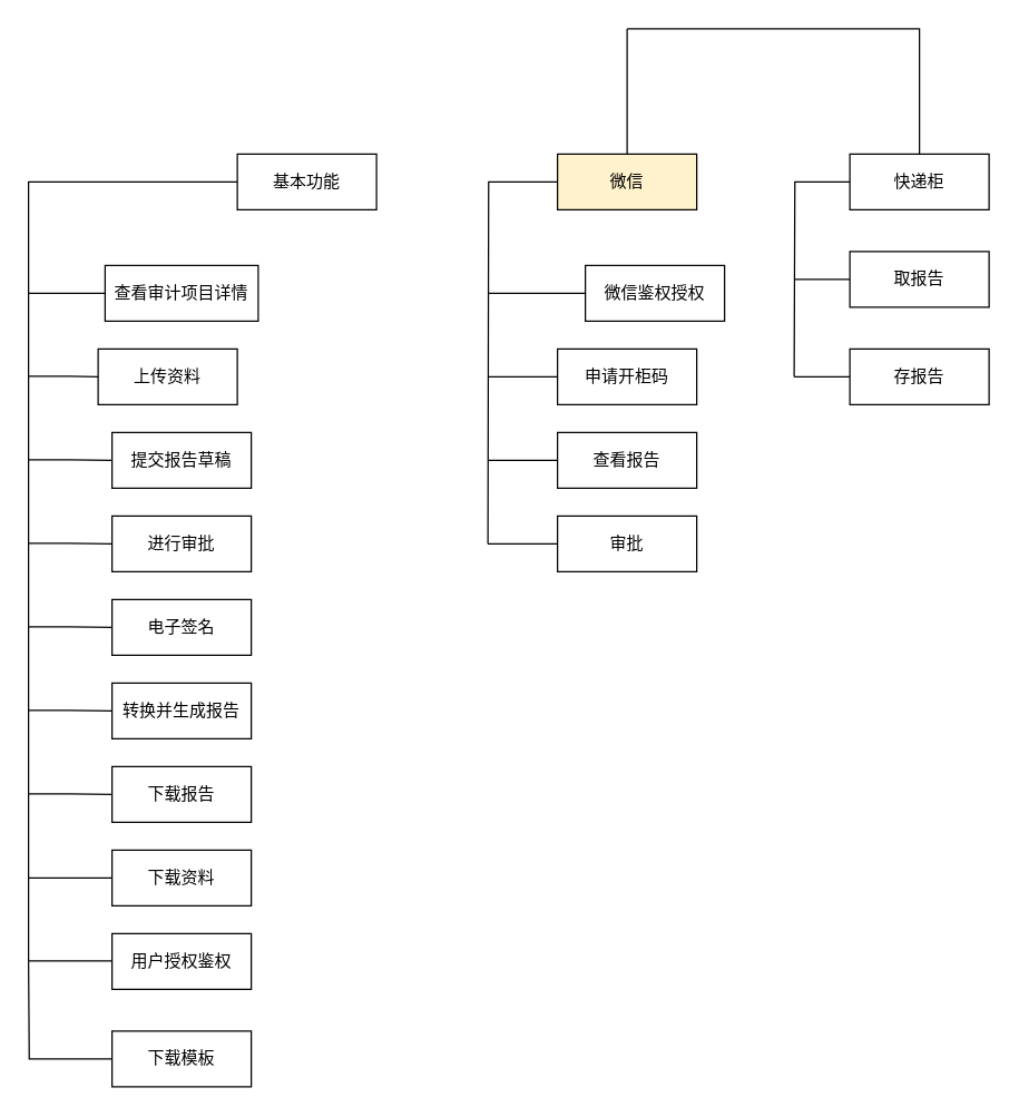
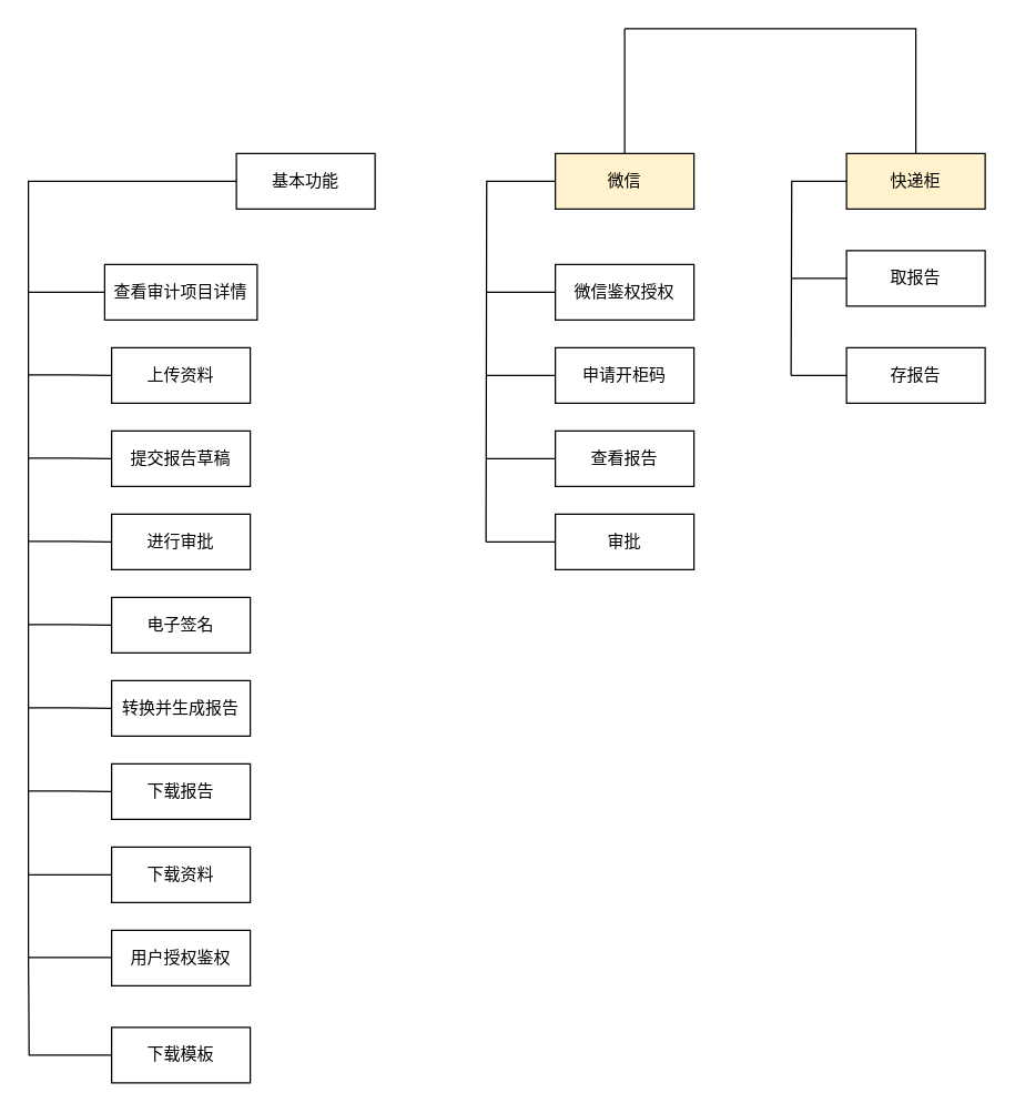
  <mxCell id="0" />
  <mxCell id="1" parent="0" />
  <mxCell id="2" value="提交报告草稿" style="rounded=0;whiteSpace=wrap;html=1;" vertex="1" parent="1"><mxGeometry x="80" y="310" width="100" height="40" as="geometry" /></mxCell>
  <mxCell id="3" style="edgeStyle=orthogonalEdgeStyle;rounded=0;orthogonalLoop=1;jettySize=auto;html=1;endArrow=none;endFill=0;" edge="1" parent="1" source="5"><mxGeometry relative="1" as="geometry"><mxPoint x="450" y="20" as="targetPoint" /></mxGeometry></mxCell>
  <mxCell id="4" style="edgeStyle=orthogonalEdgeStyle;rounded=0;orthogonalLoop=1;jettySize=auto;html=1;endArrow=none;endFill=0;" edge="1" parent="1" source="5"><mxGeometry relative="1" as="geometry"><mxPoint x="350" y="390" as="targetPoint" /></mxGeometry></mxCell>
  <mxCell id="5" value="微信" style="rounded=0;whiteSpace=wrap;html=1;fillColor=#fff2cc;" vertex="1" parent="1"><mxGeometry x="400" y="110" width="100" height="40" as="geometry" /></mxCell>
  <mxCell id="6" style="edgeStyle=orthogonalEdgeStyle;rounded=0;orthogonalLoop=1;jettySize=auto;html=1;entryX=0;entryY=0.5;entryDx=0;entryDy=0;endArrow=none;endFill=0;" edge="1" parent="1" source="7" target="15"><mxGeometry relative="1" as="geometry"><mxPoint x="10" y="640" as="targetPoint" /><Array as="points"><mxPoint x="20" y="130" /><mxPoint x="20" y="630" /></Array></mxGeometry></mxCell>
  <mxCell id="7" value="基本功能" style="rounded=0;whiteSpace=wrap;html=1;" vertex="1" parent="1"><mxGeometry x="170" y="110" width="100" height="40" as="geometry" /></mxCell>
- <mxCell id="8" value="上传资料" style="rounded=0;whiteSpace=wrap;html=1;" vertex="1" parent="1"><mxGeometry x="70" y="250" width="100" height="40" as="geometry" /></mxCell>
+ <mxCell id="8" value="上传资料" style="rounded=0;whiteSpace=wrap;html=1;" vertex="1" parent="1"><mxGeometry x="80" y="250" width="100" height="40" as="geometry" /></mxCell>
  <mxCell id="9" value="转换并生成报告" style="rounded=0;whiteSpace=wrap;html=1;" vertex="1" parent="1"><mxGeometry x="80" y="490" width="100" height="40" as="geometry" /></mxCell>
  <mxCell id="10" value="进行审批" style="rounded=0;whiteSpace=wrap;html=1;" vertex="1" parent="1"><mxGeometry x="80" y="370" width="100" height="40" as="geometry" /></mxCell>
  <mxCell id="11" value="查看审计项目详情" style="rounded=0;whiteSpace=wrap;html=1;" vertex="1" parent="1"><mxGeometry x="75" y="190" width="110" height="40" as="geometry" /></mxCell>
  <mxCell id="12" style="edgeStyle=orthogonalEdgeStyle;rounded=0;orthogonalLoop=1;jettySize=auto;html=1;endArrow=none;endFill=0;" edge="1" parent="1" source="14"><mxGeometry relative="1" as="geometry"><mxPoint x="450" y="20" as="targetPoint" /><Array as="points"><mxPoint x="660" y="20" /></Array></mxGeometry></mxCell>
  <mxCell id="13" style="edgeStyle=orthogonalEdgeStyle;rounded=0;orthogonalLoop=1;jettySize=auto;html=1;endArrow=none;endFill=0;" edge="1" parent="1" source="14"><mxGeometry relative="1" as="geometry"><mxPoint x="570" y="270" as="targetPoint" /></mxGeometry></mxCell>
- <mxCell id="14" value="快递柜" style="rounded=0;whiteSpace=wrap;html=1;" vertex="1" parent="1"><mxGeometry x="610" y="110" width="100" height="40" as="geometry" /></mxCell>
+ <mxCell id="14" value="快递柜" style="rounded=0;whiteSpace=wrap;html=1;fillColor=#fff2cc;" vertex="1" parent="1"><mxGeometry x="610" y="110" width="100" height="40" as="geometry" /></mxCell>
  <mxCell id="15" value="下载资料" style="rounded=0;whiteSpace=wrap;html=1;" vertex="1" parent="1"><mxGeometry x="80" y="610" width="100" height="40" as="geometry" /></mxCell>
  <mxCell id="16" value="下载报告" style="rounded=0;whiteSpace=wrap;html=1;" vertex="1" parent="1"><mxGeometry x="80" y="550" width="100" height="40" as="geometry" /></mxCell>
  <mxCell id="17" value="电子签名" style="rounded=0;whiteSpace=wrap;html=1;" vertex="1" parent="1"><mxGeometry x="80" y="430" width="100" height="40" as="geometry" /></mxCell>
  <mxCell id="18" value="" style="endArrow=none;html=1;entryX=0;entryY=0.5;entryDx=0;entryDy=0;endFill=0;" edge="1" parent="1" target="11"><mxGeometry width="50" height="50" relative="1" as="geometry"><mxPoint x="20" y="210" as="sourcePoint" /><mxPoint x="410" y="350" as="targetPoint" /></mxGeometry></mxCell>
  <mxCell id="19" value="" style="endArrow=none;html=1;entryX=0;entryY=0.5;entryDx=0;entryDy=0;endFill=0;" edge="1" parent="1" target="8"><mxGeometry width="50" height="50" relative="1" as="geometry"><mxPoint x="20" y="269.5" as="sourcePoint" /><mxPoint x="75" y="269.5" as="targetPoint" /><Array as="points"><mxPoint x="40" y="269.5" /></Array></mxGeometry></mxCell>
  <mxCell id="20" value="" style="endArrow=none;html=1;entryX=0;entryY=0.5;entryDx=0;entryDy=0;endFill=0;" edge="1" parent="1"><mxGeometry width="50" height="50" relative="1" as="geometry"><mxPoint x="20" y="449.5" as="sourcePoint" /><mxPoint x="80" y="450" as="targetPoint" /><Array as="points"><mxPoint x="40" y="449.5" /></Array></mxGeometry></mxCell>
  <mxCell id="21" value="" style="endArrow=none;html=1;entryX=0;entryY=0.5;entryDx=0;entryDy=0;endFill=0;" edge="1" parent="1"><mxGeometry width="50" height="50" relative="1" as="geometry"><mxPoint x="20" y="509.5" as="sourcePoint" /><mxPoint x="80" y="510" as="targetPoint" /><Array as="points"><mxPoint x="40" y="509.5" /></Array></mxGeometry></mxCell>
  <mxCell id="22" value="" style="endArrow=none;html=1;entryX=0;entryY=0.5;entryDx=0;entryDy=0;endFill=0;" edge="1" parent="1"><mxGeometry width="50" height="50" relative="1" as="geometry"><mxPoint x="20" y="389.5" as="sourcePoint" /><mxPoint x="80" y="390" as="targetPoint" /><Array as="points"><mxPoint x="40" y="389.5" /></Array></mxGeometry></mxCell>
  <mxCell id="23" value="" style="endArrow=none;html=1;entryX=0;entryY=0.5;entryDx=0;entryDy=0;endFill=0;" edge="1" parent="1"><mxGeometry width="50" height="50" relative="1" as="geometry"><mxPoint x="20" y="329.5" as="sourcePoint" /><mxPoint x="80" y="330" as="targetPoint" /><Array as="points"><mxPoint x="40" y="329.5" /></Array></mxGeometry></mxCell>
  <mxCell id="24" value="" style="endArrow=none;html=1;entryX=0;entryY=0.5;entryDx=0;entryDy=0;endFill=0;" edge="1" parent="1"><mxGeometry width="50" height="50" relative="1" as="geometry"><mxPoint x="20" y="569.5" as="sourcePoint" /><mxPoint x="80" y="570" as="targetPoint" /><Array as="points"><mxPoint x="40" y="569.5" /></Array></mxGeometry></mxCell>
  <mxCell id="25" style="edgeStyle=orthogonalEdgeStyle;rounded=0;orthogonalLoop=1;jettySize=auto;html=1;endArrow=none;endFill=0;" edge="1" parent="1" source="26"><mxGeometry relative="1" as="geometry"><mxPoint x="350" y="330" as="targetPoint" /></mxGeometry></mxCell>
  <mxCell id="26" value="查看报告" style="rounded=0;whiteSpace=wrap;html=1;" vertex="1" parent="1"><mxGeometry x="400" y="310" width="100" height="40" as="geometry" /></mxCell>
  <mxCell id="27" style="edgeStyle=orthogonalEdgeStyle;rounded=0;orthogonalLoop=1;jettySize=auto;html=1;endArrow=none;endFill=0;" edge="1" parent="1" source="28"><mxGeometry relative="1" as="geometry"><mxPoint x="350" y="270" as="targetPoint" /></mxGeometry></mxCell>
  <mxCell id="28" value="申请开柜码" style="rounded=0;whiteSpace=wrap;html=1;" vertex="1" parent="1"><mxGeometry x="400" y="250" width="100" height="40" as="geometry" /></mxCell>
  <mxCell id="29" style="edgeStyle=orthogonalEdgeStyle;rounded=0;orthogonalLoop=1;jettySize=auto;html=1;endArrow=none;endFill=0;" edge="1" parent="1" source="30"><mxGeometry relative="1" as="geometry"><mxPoint x="350" y="210" as="targetPoint" /></mxGeometry></mxCell>
- <mxCell id="30" value="微信鉴权授权" style="rounded=0;whiteSpace=wrap;html=1;" vertex="1" parent="1"><mxGeometry x="420" y="190" width="100" height="40" as="geometry" /></mxCell>
+ <mxCell id="30" value="微信鉴权授权" style="rounded=0;whiteSpace=wrap;html=1;" vertex="1" parent="1"><mxGeometry x="400" y="190" width="100" height="40" as="geometry" /></mxCell>
  <mxCell id="31" value="用户授权鉴权" style="rounded=0;whiteSpace=wrap;html=1;" vertex="1" parent="1"><mxGeometry x="80" y="670" width="100" height="40" as="geometry" /></mxCell>
  <mxCell id="32" value="" style="endArrow=none;html=1;" edge="1" parent="1"><mxGeometry width="50" height="50" relative="1" as="geometry"><mxPoint x="20" y="690" as="sourcePoint" /><mxPoint x="20" y="630" as="targetPoint" /></mxGeometry></mxCell>
  <mxCell id="33" value="" style="endArrow=none;html=1;" edge="1" parent="1"><mxGeometry width="50" height="50" relative="1" as="geometry"><mxPoint x="20" y="689.5" as="sourcePoint" /><mxPoint x="80" y="689.5" as="targetPoint" /></mxGeometry></mxCell>
  <mxCell id="34" style="edgeStyle=orthogonalEdgeStyle;rounded=0;orthogonalLoop=1;jettySize=auto;html=1;endArrow=none;endFill=0;" edge="1" parent="1" source="35"><mxGeometry relative="1" as="geometry"><mxPoint x="350" y="390" as="targetPoint" /></mxGeometry></mxCell>
  <mxCell id="35" value="审批" style="rounded=0;whiteSpace=wrap;html=1;" vertex="1" parent="1"><mxGeometry x="400" y="370" width="100" height="40" as="geometry" /></mxCell>
  <mxCell id="36" style="edgeStyle=orthogonalEdgeStyle;rounded=0;orthogonalLoop=1;jettySize=auto;html=1;endArrow=none;endFill=0;" edge="1" parent="1" source="37"><mxGeometry relative="1" as="geometry"><mxPoint x="20" y="690" as="targetPoint" /></mxGeometry></mxCell>
  <mxCell id="37" value="下载模板" style="rounded=0;whiteSpace=wrap;html=1;" vertex="1" parent="1"><mxGeometry x="80" y="740" width="100" height="40" as="geometry" /></mxCell>
  <mxCell id="38" style="edgeStyle=orthogonalEdgeStyle;rounded=0;orthogonalLoop=1;jettySize=auto;html=1;endArrow=none;endFill=0;" edge="1" parent="1" source="39"><mxGeometry relative="1" as="geometry"><mxPoint x="570" y="200" as="targetPoint" /></mxGeometry></mxCell>
  <mxCell id="39" value="取报告" style="rounded=0;whiteSpace=wrap;html=1;" vertex="1" parent="1"><mxGeometry x="610" y="180" width="100" height="40" as="geometry" /></mxCell>
  <mxCell id="40" style="edgeStyle=orthogonalEdgeStyle;rounded=0;orthogonalLoop=1;jettySize=auto;html=1;endArrow=none;endFill=0;" edge="1" parent="1" source="41"><mxGeometry relative="1" as="geometry"><mxPoint x="570" y="270" as="targetPoint" /></mxGeometry></mxCell>
  <mxCell id="41" value="存报告" style="rounded=0;whiteSpace=wrap;html=1;" vertex="1" parent="1"><mxGeometry x="610" y="250" width="100" height="40" as="geometry" /></mxCell>
